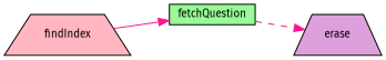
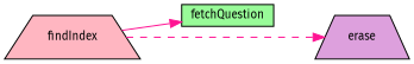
  digraph {
    fontname="Fira Sans"
    rankdir=LR
    node [color=black fontname="Fira Sans" fontsize=10 shape=trapezium style=filled]
    edge [color=deeppink fontname="Fira Sans" fontsize=10 labelfontname=Roboto labelfontsize=10]
    n1 [fillcolor=palegreen fontcolor=black height=0.2 label=fetchQuestion shape=box width=0.4]
    n2 [fillcolor=plum height=0.2 label=erase width=0.4]
    n3 [fillcolor=lightpink height=0.2 label=findIndex width=0.4]
-   n1 -> n2 [style=dashed]
+   n3 -> n2 [style=dashed]
    n3 -> n1 [style=solid]
  }
